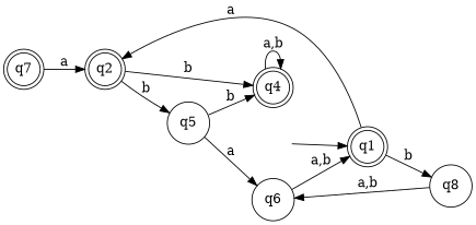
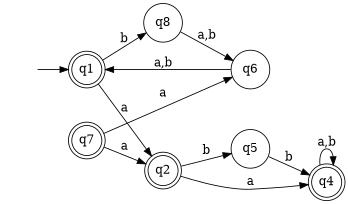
  digraph {
    rankdir=LR
    node [margin=0 shape=doublecircle]
    q2
    q4
    q5 [margin=0.1 shape=circle]
    q6 [margin=0.1 shape=circle]
    q1
    n6 [label=q8 margin=0.1 shape=circle]
    q7
    " " [color=white margin=0.1 shape=circle width=0]
-   q2 -> q4 [label=b]
+   q2 -> q4 [label=a]
    q2 -> q5 [label=b]
    q4 -> q4 [label="a,b"]
    q5 -> q4 [label=b]
-   q5 -> q6 [label=a]
+   q7 -> q6 [label=a]
    q6 -> q1 [label="a,b"]
    q1 -> q2 [label=a]
    q1 -> n6 [label=b]
    n6 -> q6 [label="a,b"]
    q7 -> q2 [label=a]
    " " -> q1
  }
